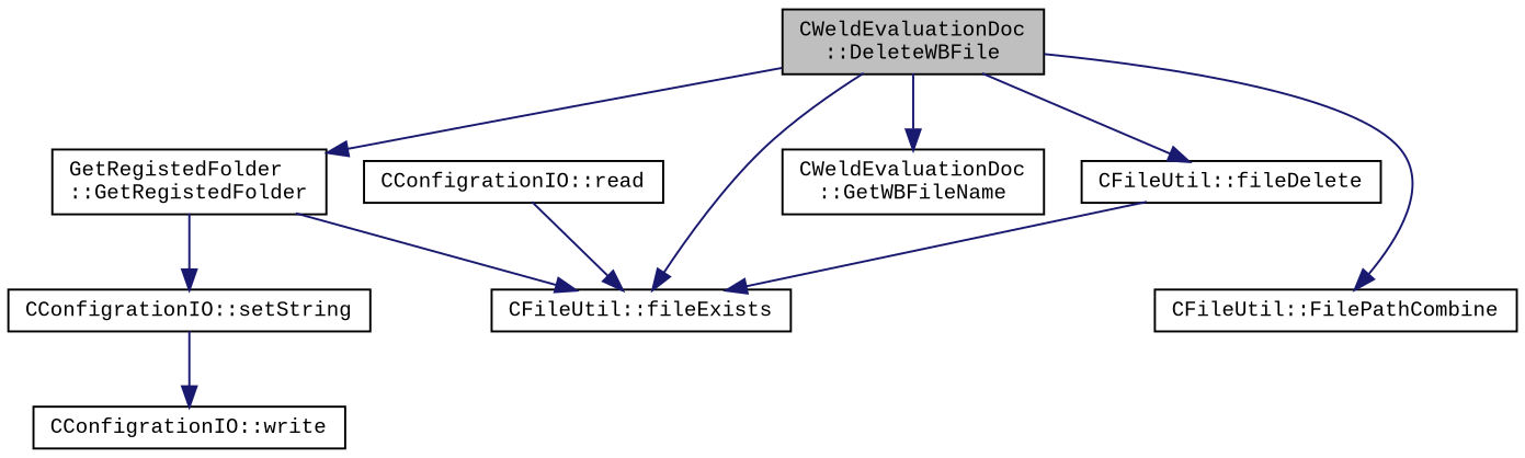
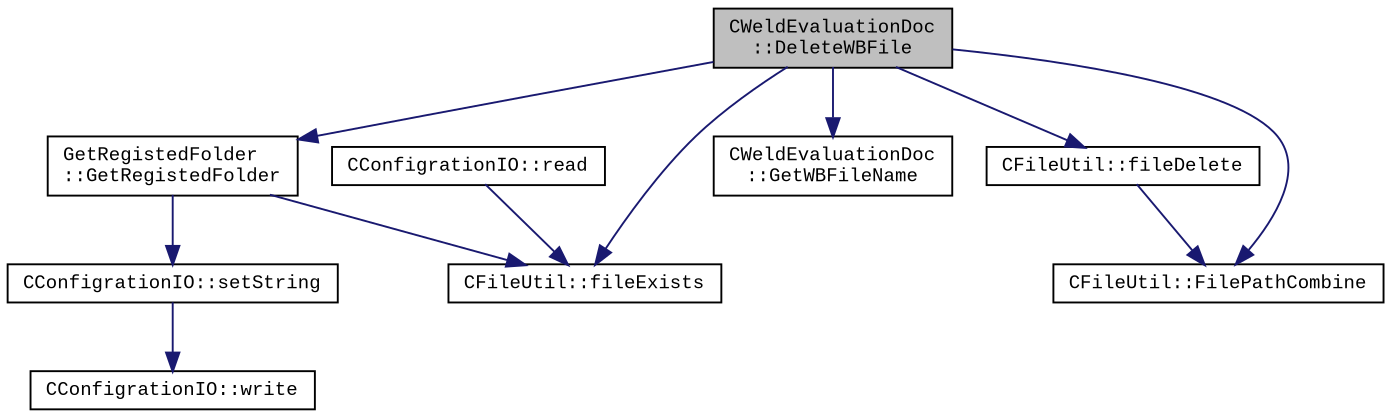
  digraph {
    fontname="Liberation Mono"
    rankdir=TB
    node [color=black fillcolor=white fontname="Liberation Mono" fontsize=10 shape=record style=filled]
    edge [color=midnightblue fontname="Liberation Mono" fontsize=10 labelfontname=Helvetica labelfontsize=10 style=solid]
    n1 [fillcolor=grey75 fontcolor=black height=0.2 label="CWeldEvaluationDoc\l::DeleteWBFile" width=0.4]
    n2 [height=0.2 label="CFileUtil::fileDelete" width=0.4]
    n3 [height=0.2 label="CFileUtil::fileExists" width=0.4]
    n4 [height=0.2 label="CFileUtil::FilePathCombine" width=0.4]
    n5 [height=0.2 label="GetRegistedFolder\l::GetRegistedFolder" width=0.4]
    n6 [height=0.2 label="CWeldEvaluationDoc\l::GetWBFileName" width=0.4]
    n7 [height=0.2 label="CConfigrationIO::setString" width=0.4]
    n8 [height=0.2 label="CConfigrationIO::write" width=0.4]
    n9 [height=0.2 label="CConfigrationIO::read" width=0.4]
    n1 -> n2
    n1 -> n3
    n1 -> n4
    n1 -> n5
    n1 -> n6
-   n2 -> n3
+   n2 -> n4
    n5 -> n3
    n5 -> n7
    n7 -> n8
    n9 -> n3
  }
